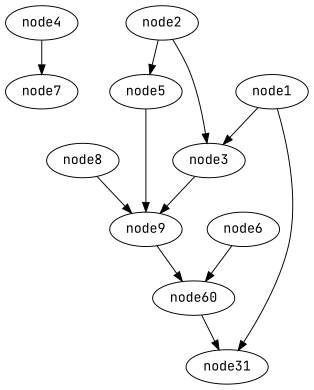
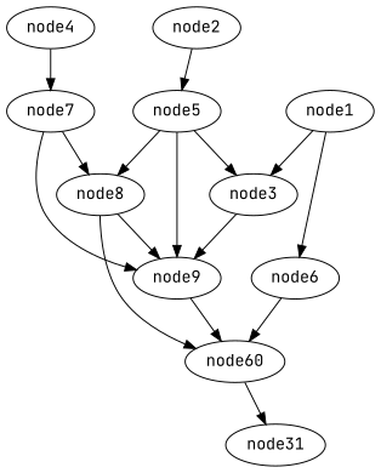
  digraph {
    fontname="JetBrains Mono"
    node [fontname="JetBrains Mono"]
    edge [fontname="JetBrains Mono"]
    n1 [label=node60]
    n2 [label=node31]
    node9
    node8
    node7
    node6
    node5
    node4
    node3
    node2
    node1
    n1 -> n2
    node9 -> n1
+   node8 -> n1
    node8 -> node9
+   node7 -> node9
+   node7 -> node8
    node6 -> n1
    node5 -> node9
+   node5 -> node8
    node4 -> node7
    node3 -> node9
    node2 -> node5
-   node2 -> node3
-   node1 -> n2
+   node5 -> node3
+   node1 -> node6
    node1 -> node3
  }
